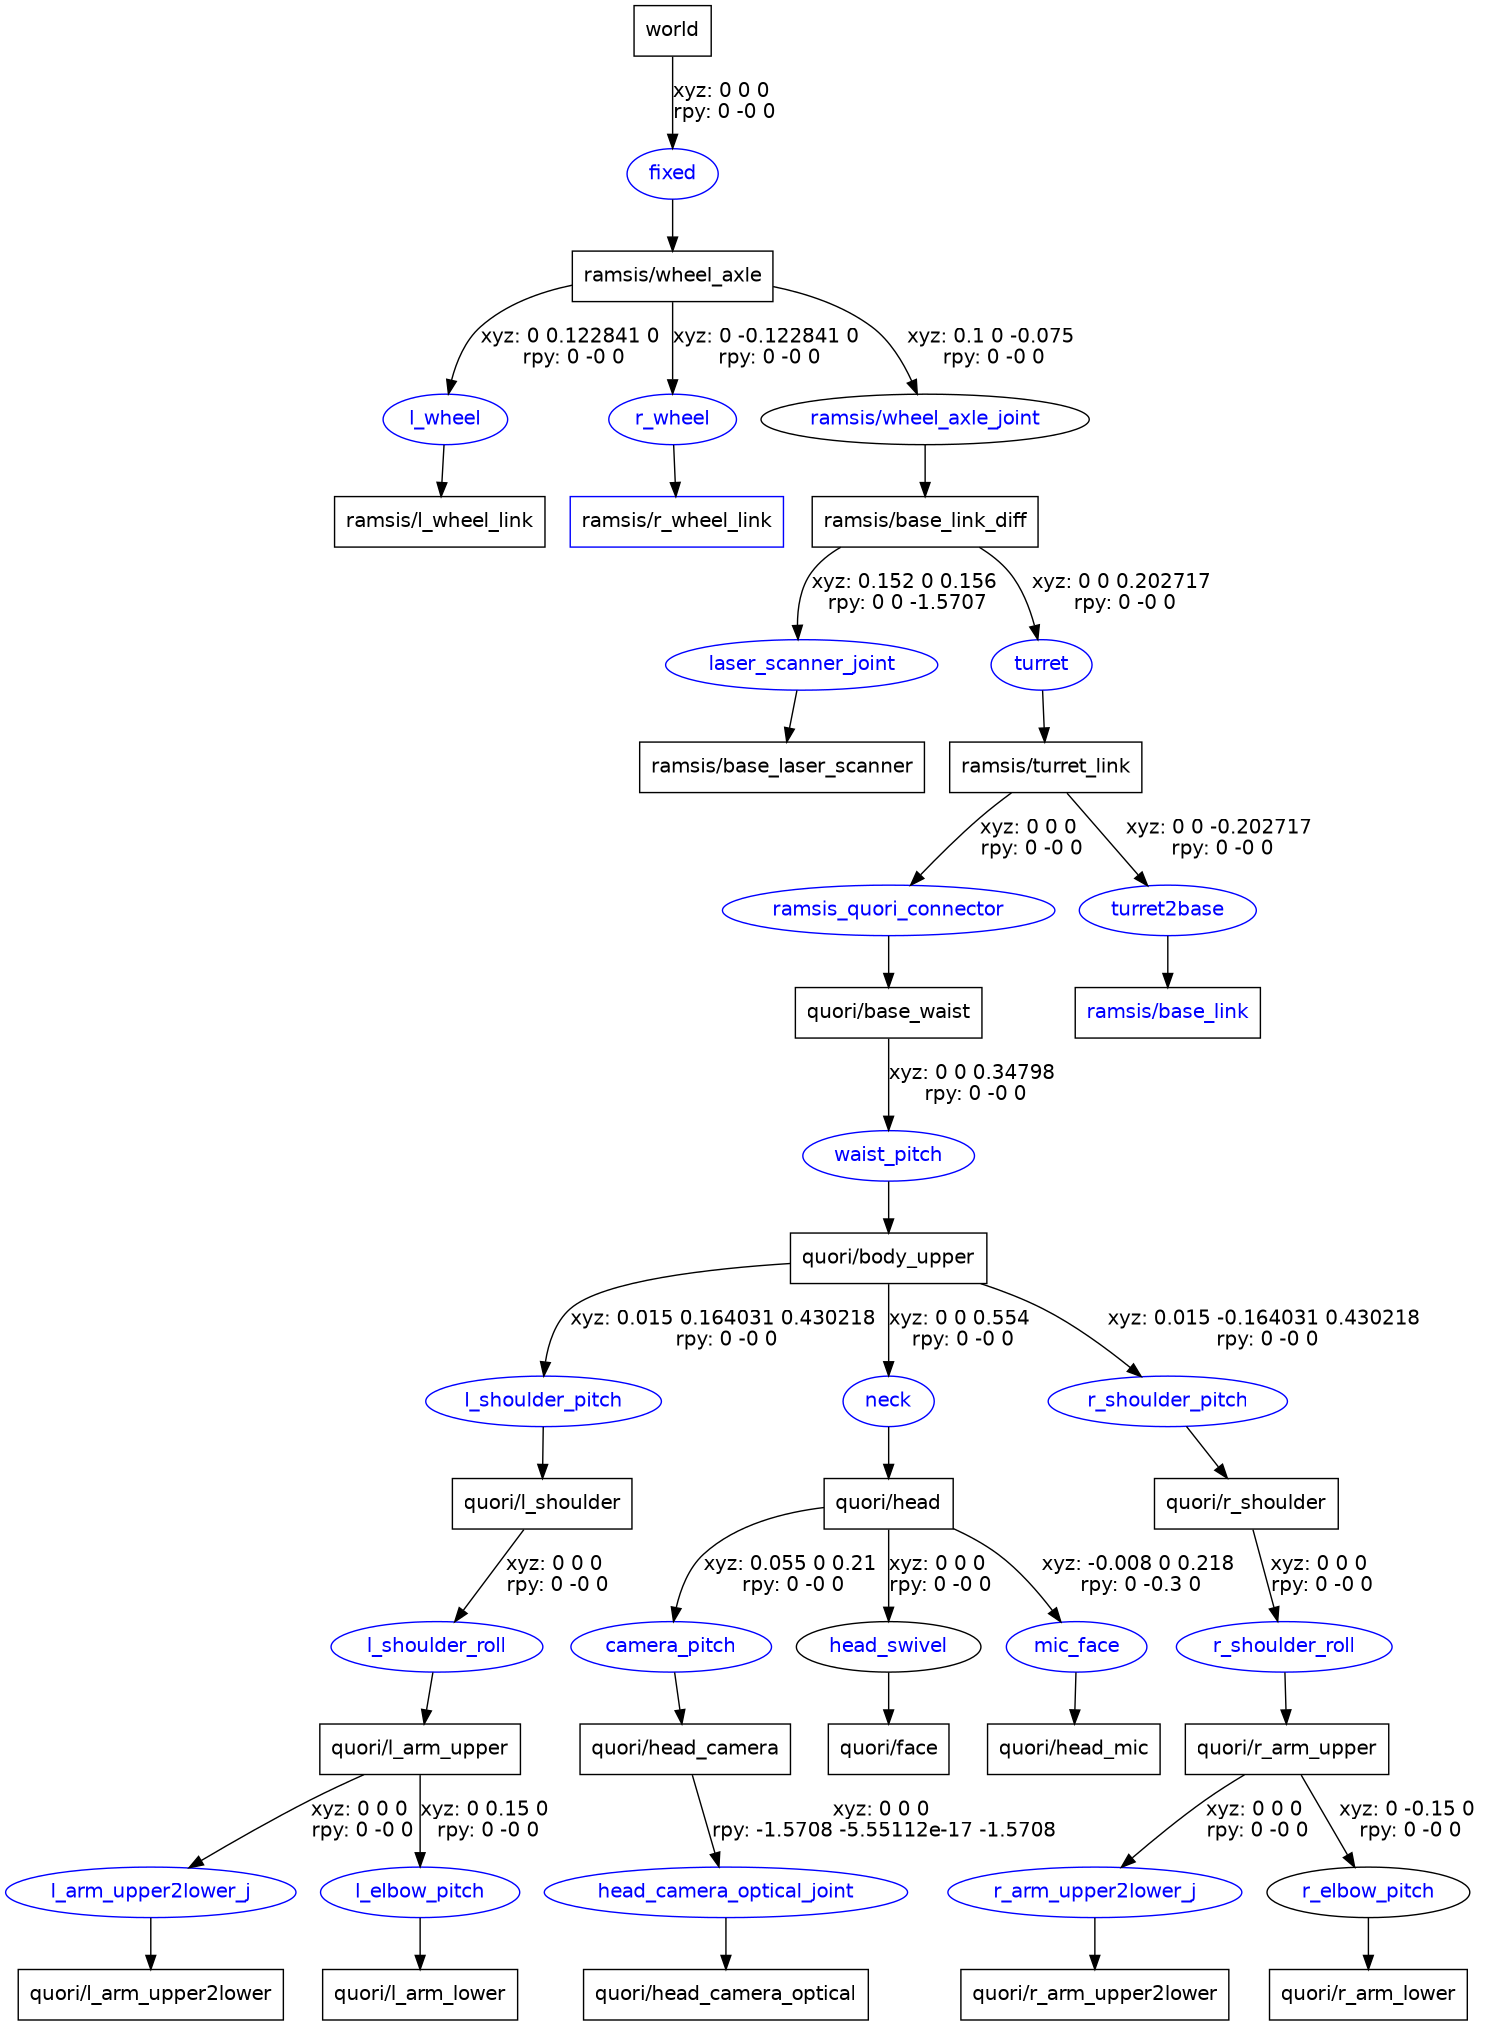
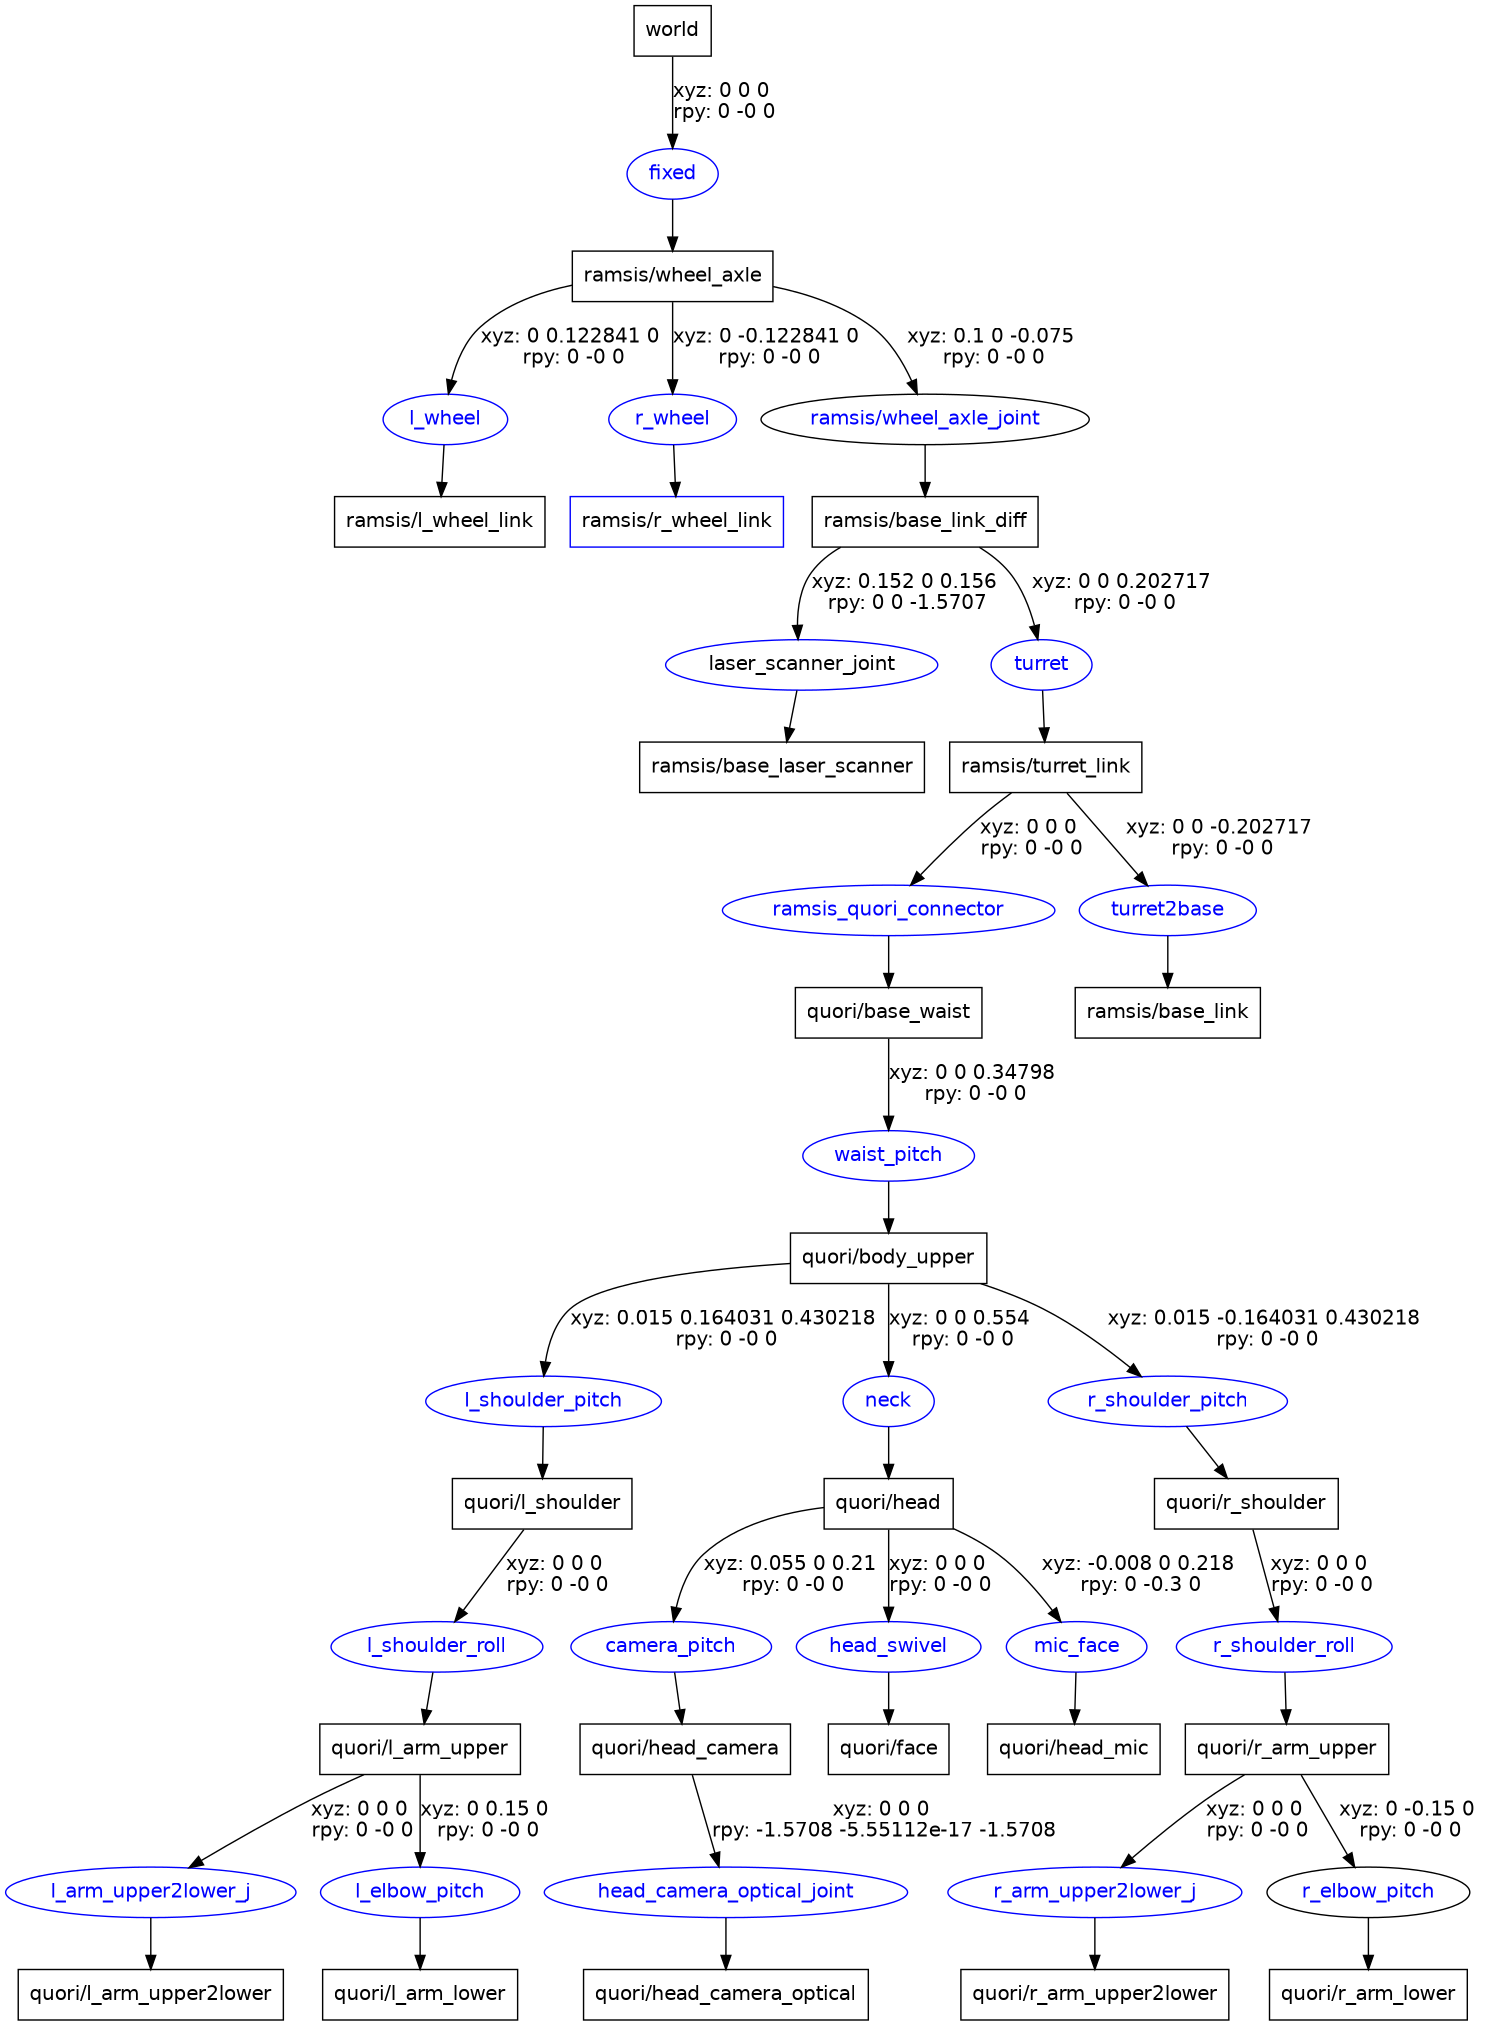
  digraph {
    fontname="DejaVu Sans"
    node [fontname="DejaVu Sans" shape=box]
    edge [fontname="DejaVu Sans"]
    n1 [label=world]
    fixed [color=blue fontcolor=blue shape=ellipse]
    n3 [label="ramsis/wheel_axle"]
    l_wheel [color=blue fontcolor=blue shape=ellipse]
    r_wheel [color=blue fontcolor=blue shape=ellipse]
    "ramsis/wheel_axle_joint" [color=black fontcolor=blue shape=ellipse]
    n7 [label="ramsis/l_wheel_link"]
    n8 [color=blue label="ramsis/r_wheel_link"]
    n9 [label="ramsis/base_link_diff"]
-   laser_scanner_joint [color=blue fontcolor=blue shape=ellipse]
+   laser_scanner_joint [color=blue fontcolor=black shape=ellipse]
    turret [color=blue fontcolor=blue shape=ellipse]
    n12 [label="ramsis/base_laser_scanner"]
    n13 [label="ramsis/turret_link"]
    ramsis_quori_connector [color=blue fontcolor=blue shape=ellipse]
    turret2base [color=blue fontcolor=blue shape=ellipse]
    n16 [label="quori/base_waist"]
-   n17 [label="ramsis/base_link" fontcolor=blue]
+   n17 [label="ramsis/base_link"]
    waist_pitch [color=blue fontcolor=blue shape=ellipse]
    n19 [label="quori/body_upper"]
    l_shoulder_pitch [color=blue fontcolor=blue shape=ellipse]
    neck [color=blue fontcolor=blue shape=ellipse]
    r_shoulder_pitch [color=blue fontcolor=blue shape=ellipse]
    n23 [label="quori/l_shoulder"]
    n24 [label="quori/head"]
    n25 [label="quori/r_shoulder"]
    l_shoulder_roll [color=blue fontcolor=blue shape=ellipse]
    n27 [label="quori/l_arm_upper"]
    l_arm_upper2lower_j [color=blue fontcolor=blue shape=ellipse]
    l_elbow_pitch [color=blue fontcolor=blue shape=ellipse]
    n30 [label="quori/l_arm_upper2lower"]
    n31 [label="quori/l_arm_lower"]
    camera_pitch [color=blue fontcolor=blue shape=ellipse]
-   head_swivel [color=black fontcolor=blue shape=ellipse]
+   head_swivel [color=blue fontcolor=blue shape=ellipse]
    n34 [color=blue fontcolor=blue label=mic_face shape=ellipse]
    n35 [label="quori/head_camera"]
    n36 [label="quori/face"]
    n37 [label="quori/head_mic"]
    head_camera_optical_joint [color=blue fontcolor=blue shape=ellipse]
    n39 [label="quori/head_camera_optical"]
    r_shoulder_roll [color=blue fontcolor=blue shape=ellipse]
    n41 [label="quori/r_arm_upper"]
    r_arm_upper2lower_j [color=blue fontcolor=blue shape=ellipse]
    r_elbow_pitch [color=black fontcolor=blue shape=ellipse]
    n44 [label="quori/r_arm_upper2lower"]
    n45 [label="quori/r_arm_lower"]
    n1 -> fixed [label="xyz: 0 0 0 \nrpy: 0 -0 0"]
    fixed -> n3
    n3 -> l_wheel [label="xyz: 0 0.122841 0 \nrpy: 0 -0 0"]
    n3 -> r_wheel [label="xyz: 0 -0.122841 0 \nrpy: 0 -0 0"]
    n3 -> "ramsis/wheel_axle_joint" [label="xyz: 0.1 0 -0.075 \nrpy: 0 -0 0"]
    l_wheel -> n7
    r_wheel -> n8
    "ramsis/wheel_axle_joint" -> n9
    n9 -> laser_scanner_joint [label="xyz: 0.152 0 0.156 \nrpy: 0 0 -1.5707"]
    n9 -> turret [label="xyz: 0 0 0.202717 \nrpy: 0 -0 0"]
    laser_scanner_joint -> n12
    turret -> n13
    n13 -> ramsis_quori_connector [label="xyz: 0 0 0 \nrpy: 0 -0 0"]
    n13 -> turret2base [label="xyz: 0 0 -0.202717 \nrpy: 0 -0 0"]
    ramsis_quori_connector -> n16
    turret2base -> n17
    n16 -> waist_pitch [label="xyz: 0 0 0.34798 \nrpy: 0 -0 0"]
    waist_pitch -> n19
    n19 -> l_shoulder_pitch [label="xyz: 0.015 0.164031 0.430218 \nrpy: 0 -0 0"]
    n19 -> neck [label="xyz: 0 0 0.554 \nrpy: 0 -0 0"]
    n19 -> r_shoulder_pitch [label="xyz: 0.015 -0.164031 0.430218 \nrpy: 0 -0 0"]
    l_shoulder_pitch -> n23
    neck -> n24
    r_shoulder_pitch -> n25
    n23 -> l_shoulder_roll [label="xyz: 0 0 0 \nrpy: 0 -0 0"]
    n24 -> camera_pitch [label="xyz: 0.055 0 0.21 \nrpy: 0 -0 0"]
    n24 -> head_swivel [label="xyz: 0 0 0 \nrpy: 0 -0 0"]
    n24 -> n34 [label="xyz: -0.008 0 0.218 \nrpy: 0 -0.3 0"]
    n25 -> r_shoulder_roll [label="xyz: 0 0 0 \nrpy: 0 -0 0"]
    l_shoulder_roll -> n27
    n27 -> l_arm_upper2lower_j [label="xyz: 0 0 0 \nrpy: 0 -0 0"]
    n27 -> l_elbow_pitch [label="xyz: 0 0.15 0 \nrpy: 0 -0 0"]
    l_arm_upper2lower_j -> n30
    l_elbow_pitch -> n31
    camera_pitch -> n35
    head_swivel -> n36
    n34 -> n37
    n35 -> head_camera_optical_joint [label="xyz: 0 0 0 \nrpy: -1.5708 -5.55112e-17 -1.5708"]
    head_camera_optical_joint -> n39
    r_shoulder_roll -> n41
    n41 -> r_arm_upper2lower_j [label="xyz: 0 0 0 \nrpy: 0 -0 0"]
    n41 -> r_elbow_pitch [label="xyz: 0 -0.15 0 \nrpy: 0 -0 0"]
    r_arm_upper2lower_j -> n44
    r_elbow_pitch -> n45
  }
